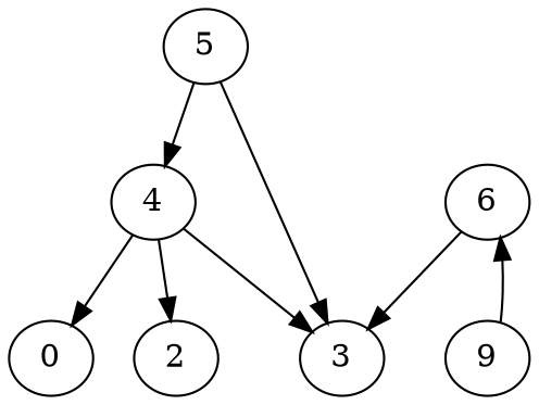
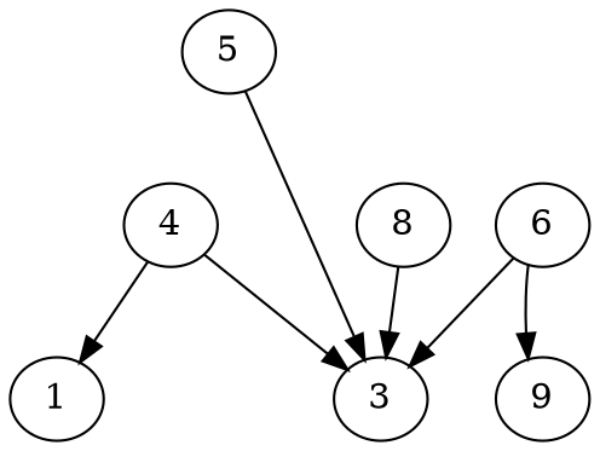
  digraph {
    splines=true
    node [shape=ellipse]
-   n1 [height=0.3 label=0 width=0.3]
-   n2 [height=0.3 label=2 width=0.3]
+   n1 [height=0.3 label=1 width=0.3]
    n3 [height=0.3 label=3 width=0.3]
    n4 [height=0.3 label=4 width=0.3]
    n5 [height=0.3 label=5 width=0.3]
    n6 [height=0.3 label=6 width=0.3]
+   n7 [height=0.3 label=8 width=0.3]
    n8 [height=0.3 label=9 width=0.3]
    n4 -> n1
-   n4 -> n2
    n4 -> n3
    n5 -> n3
-   n5 -> n4
    n6 -> n3
-   n8 -> n6
+   n7 -> n3
+   n6 -> n8
  }
